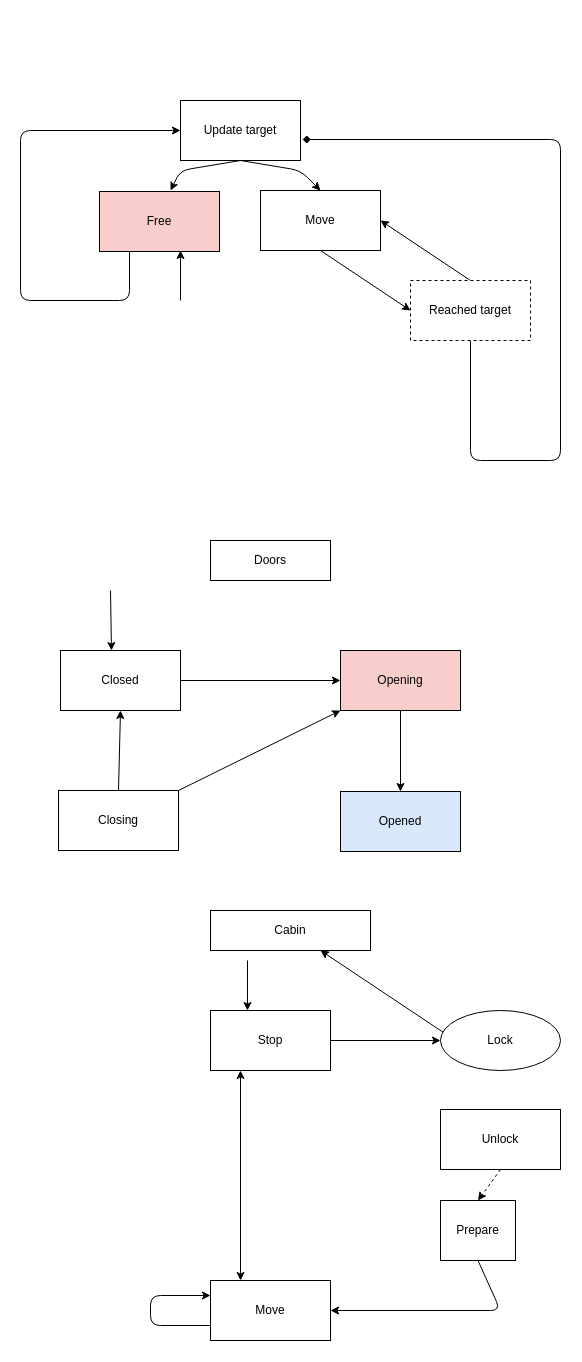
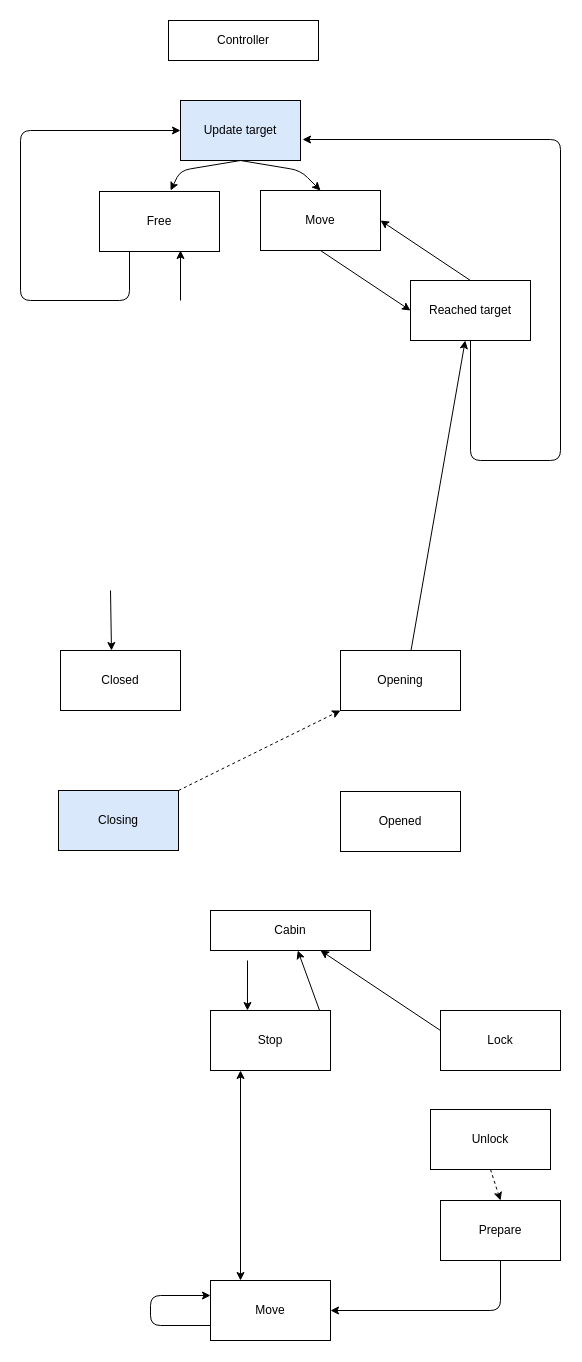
  <mxCell id="0" />
  <mxCell id="1" parent="0" />
+ <mxCell id="2" value="Controller" style="rounded=0;whiteSpace=wrap;html=1;" parent="1" vertex="1"><mxGeometry x="168" y="20" width="150" height="40" as="geometry" /></mxCell>
  <mxCell id="3" style="edgeStyle=none;rounded=1;orthogonalLoop=1;jettySize=auto;html=1;exitX=0.5;exitY=1;exitDx=0;exitDy=0;entryX=0.592;entryY=-0.017;entryDx=0;entryDy=0;entryPerimeter=0;curved=0;" parent="1" source="4" target="11" edge="1"><mxGeometry relative="1" as="geometry"><mxPoint x="170" y="190" as="targetPoint" /><Array as="points"><mxPoint x="180" y="170" /></Array></mxGeometry></mxCell>
- <mxCell id="4" value="Update target" style="whiteSpace=wrap;html=1;" parent="1" vertex="1"><mxGeometry x="180" y="100" width="120" height="60" as="geometry" /></mxCell>
+ <mxCell id="4" value="Update target" style="whiteSpace=wrap;html=1;fillColor=#dae8fc;" parent="1" vertex="1"><mxGeometry x="180" y="100" width="120" height="60" as="geometry" /></mxCell>
  <mxCell id="5" style="edgeStyle=none;rounded=0;orthogonalLoop=1;jettySize=auto;html=1;exitX=0.5;exitY=1;exitDx=0;exitDy=0;entryX=0;entryY=0.5;entryDx=0;entryDy=0;" parent="1" source="6" target="8" edge="1"><mxGeometry relative="1" as="geometry" /></mxCell>
  <mxCell id="6" value="Move" style="whiteSpace=wrap;html=1;" parent="1" vertex="1"><mxGeometry x="260" y="190" width="120" height="60" as="geometry" /></mxCell>
  <mxCell id="7" style="edgeStyle=none;rounded=0;orthogonalLoop=1;jettySize=auto;html=1;exitX=0.5;exitY=0;exitDx=0;exitDy=0;entryX=1;entryY=0.5;entryDx=0;entryDy=0;" parent="1" source="8" target="6" edge="1"><mxGeometry relative="1" as="geometry" /></mxCell>
- <mxCell id="8" value="Reached target" style="whiteSpace=wrap;html=1;dashed=1;" parent="1" vertex="1"><mxGeometry x="410" y="280" width="120" height="60" as="geometry" /></mxCell>
- <mxCell id="9" style="edgeStyle=none;rounded=1;orthogonalLoop=1;jettySize=auto;html=1;exitX=0.5;exitY=1;exitDx=0;exitDy=0;entryX=1.017;entryY=0.65;entryDx=0;entryDy=0;entryPerimeter=0;curved=0;endArrow=diamond;" parent="1" source="8" target="4" edge="1"><mxGeometry relative="1" as="geometry"><mxPoint x="620" y="130" as="targetPoint" /><Array as="points"><mxPoint x="470" y="460" /><mxPoint x="560" y="460" /><mxPoint x="560" y="139" /></Array><mxPoint x="320" y="430" as="sourcePoint" /></mxGeometry></mxCell>
+ <mxCell id="8" value="Reached target" style="whiteSpace=wrap;html=1;" parent="1" vertex="1"><mxGeometry x="410" y="280" width="120" height="60" as="geometry" /></mxCell>
+ <mxCell id="9" style="edgeStyle=none;rounded=1;orthogonalLoop=1;jettySize=auto;html=1;exitX=0.5;exitY=1;exitDx=0;exitDy=0;entryX=1.017;entryY=0.65;entryDx=0;entryDy=0;entryPerimeter=0;curved=0;" parent="1" source="8" target="4" edge="1"><mxGeometry relative="1" as="geometry"><mxPoint x="620" y="130" as="targetPoint" /><Array as="points"><mxPoint x="470" y="460" /><mxPoint x="560" y="460" /><mxPoint x="560" y="139" /></Array><mxPoint x="320" y="430" as="sourcePoint" /></mxGeometry></mxCell>
  <mxCell id="10" style="edgeStyle=none;rounded=1;orthogonalLoop=1;jettySize=auto;html=1;exitX=0.25;exitY=1;exitDx=0;exitDy=0;entryX=0;entryY=0.5;entryDx=0;entryDy=0;curved=0;" parent="1" source="11" target="4" edge="1"><mxGeometry relative="1" as="geometry"><mxPoint x="20" y="60" as="targetPoint" /><Array as="points"><mxPoint x="129" y="300" /><mxPoint x="20" y="300" /><mxPoint x="20" y="130" /></Array></mxGeometry></mxCell>
- <mxCell id="11" value="Free" style="whiteSpace=wrap;html=1;fillColor=#f8cecc;" parent="1" vertex="1"><mxGeometry x="99" y="191" width="120" height="60" as="geometry" /></mxCell>
+ <mxCell id="11" value="Free" style="whiteSpace=wrap;html=1;" parent="1" vertex="1"><mxGeometry x="99" y="191" width="120" height="60" as="geometry" /></mxCell>
  <mxCell id="12" value="" style="endArrow=classic;html=1;rounded=0;" parent="1" edge="1"><mxGeometry width="50" height="50" relative="1" as="geometry"><mxPoint x="180" y="300" as="sourcePoint" /><mxPoint x="180" y="250" as="targetPoint" /></mxGeometry></mxCell>
  <mxCell id="13" style="edgeStyle=none;rounded=1;orthogonalLoop=1;jettySize=auto;html=1;exitX=0.5;exitY=1;exitDx=0;exitDy=0;entryX=0.5;entryY=0;entryDx=0;entryDy=0;curved=0;" parent="1" source="4" target="6" edge="1"><mxGeometry relative="1" as="geometry"><Array as="points"><mxPoint x="300" y="170" /></Array></mxGeometry></mxCell>
- <mxCell id="14" value="Doors" style="whiteSpace=wrap;html=1;" parent="1" vertex="1"><mxGeometry x="210" y="540" width="120" height="40" as="geometry" /></mxCell>
- <mxCell id="15" style="edgeStyle=none;rounded=0;orthogonalLoop=1;jettySize=auto;html=1;exitX=1;exitY=0.5;exitDx=0;exitDy=0;entryX=0;entryY=0.5;entryDx=0;entryDy=0;" parent="1" source="16" target="18" edge="1"><mxGeometry relative="1" as="geometry" /></mxCell>
  <mxCell id="16" value="Closed" style="whiteSpace=wrap;html=1;" parent="1" vertex="1"><mxGeometry x="60" y="650" width="120" height="60" as="geometry" /></mxCell>
- <mxCell id="17" style="edgeStyle=none;rounded=0;orthogonalLoop=1;jettySize=auto;html=1;exitX=0.5;exitY=1;exitDx=0;exitDy=0;entryX=0.5;entryY=0;entryDx=0;entryDy=0;" parent="1" source="18" target="19" edge="1"><mxGeometry relative="1" as="geometry" /></mxCell>
- <mxCell id="18" value="Opening" style="whiteSpace=wrap;html=1;fillColor=#f8cecc;" parent="1" vertex="1"><mxGeometry x="340" y="650" width="120" height="60" as="geometry" /></mxCell>
- <mxCell id="19" value="Opened" style="whiteSpace=wrap;html=1;fillColor=#dae8fc;" parent="1" vertex="1"><mxGeometry x="340" y="791" width="120" height="60" as="geometry" /></mxCell>
- <mxCell id="20" style="edgeStyle=none;rounded=0;orthogonalLoop=1;jettySize=auto;html=1;exitX=1;exitY=0;exitDx=0;exitDy=0;entryX=0;entryY=1;entryDx=0;entryDy=0;" parent="1" source="22" target="18" edge="1"><mxGeometry relative="1" as="geometry" /></mxCell>
- <mxCell id="21" style="edgeStyle=none;rounded=0;orthogonalLoop=1;jettySize=auto;html=1;exitX=0.5;exitY=0;exitDx=0;exitDy=0;entryX=0.5;entryY=1;entryDx=0;entryDy=0;" parent="1" source="22" target="16" edge="1"><mxGeometry relative="1" as="geometry" /></mxCell>
- <mxCell id="22" value="Closing" style="whiteSpace=wrap;html=1;" parent="1" vertex="1"><mxGeometry x="58" y="790" width="120" height="60" as="geometry" /></mxCell>
+ <mxCell id="17" style="edgeStyle=none;rounded=0;orthogonalLoop=1;jettySize=auto;html=1;exitX=0.5;exitY=1;exitDx=0;exitDy=0;" parent="1" source="18" target="8" edge="1"><mxGeometry relative="1" as="geometry" /></mxCell>
+ <mxCell id="18" value="Opening" style="whiteSpace=wrap;html=1;" parent="1" vertex="1"><mxGeometry x="340" y="650" width="120" height="60" as="geometry" /></mxCell>
+ <mxCell id="19" value="Opened" style="whiteSpace=wrap;html=1;" parent="1" vertex="1"><mxGeometry x="340" y="791" width="120" height="60" as="geometry" /></mxCell>
+ <mxCell id="20" style="edgeStyle=none;rounded=0;orthogonalLoop=1;jettySize=auto;html=1;exitX=1;exitY=0;exitDx=0;exitDy=0;entryX=0;entryY=1;entryDx=0;entryDy=0;dashed=1;" parent="1" source="22" target="18" edge="1"><mxGeometry relative="1" as="geometry" /></mxCell>
+ <mxCell id="22" value="Closing" style="whiteSpace=wrap;html=1;fillColor=#dae8fc;" parent="1" vertex="1"><mxGeometry x="58" y="790" width="120" height="60" as="geometry" /></mxCell>
  <mxCell id="23" value="" style="endArrow=classic;html=1;rounded=0;" parent="1" edge="1"><mxGeometry width="50" height="50" relative="1" as="geometry"><mxPoint x="110" y="590" as="sourcePoint" /><mxPoint x="111" y="650" as="targetPoint" /></mxGeometry></mxCell>
  <mxCell id="24" value="Cabin" style="whiteSpace=wrap;html=1;" parent="1" vertex="1"><mxGeometry x="210" y="910" width="160" height="40" as="geometry" /></mxCell>
- <mxCell id="25" style="edgeStyle=none;rounded=0;orthogonalLoop=1;jettySize=auto;html=1;exitX=1;exitY=0.5;exitDx=0;exitDy=0;entryX=0;entryY=0.5;entryDx=0;entryDy=0;" parent="1" source="26" target="32" edge="1"><mxGeometry relative="1" as="geometry" /></mxCell>
+ <mxCell id="25" style="edgeStyle=none;rounded=0;orthogonalLoop=1;jettySize=auto;html=1;exitX=1;exitY=0.5;exitDx=0;exitDy=0;" parent="1" source="26" target="24" edge="1"><mxGeometry relative="1" as="geometry" /></mxCell>
  <mxCell id="26" value="Stop" style="whiteSpace=wrap;html=1;" parent="1" vertex="1"><mxGeometry x="210" y="1010" width="120" height="60" as="geometry" /></mxCell>
  <mxCell id="27" value="" style="endArrow=classic;html=1;rounded=0;entryX=0.308;entryY=0;entryDx=0;entryDy=0;entryPerimeter=0;" parent="1" edge="1"><mxGeometry width="50" height="50" relative="1" as="geometry"><mxPoint x="247" y="960" as="sourcePoint" /><mxPoint x="246.96" y="1010" as="targetPoint" /></mxGeometry></mxCell>
  <mxCell id="28" style="edgeStyle=none;rounded=1;orthogonalLoop=1;jettySize=auto;html=1;exitX=0;exitY=0.75;exitDx=0;exitDy=0;entryX=0;entryY=0.25;entryDx=0;entryDy=0;curved=0;" parent="1" source="29" target="29" edge="1"><mxGeometry relative="1" as="geometry"><mxPoint x="150" y="1270" as="targetPoint" /><Array as="points"><mxPoint x="150" y="1325" /><mxPoint x="150" y="1295" /></Array></mxGeometry></mxCell>
  <mxCell id="29" value="Move" style="whiteSpace=wrap;html=1;" parent="1" vertex="1"><mxGeometry x="210" y="1280" width="120" height="60" as="geometry" /></mxCell>
  <mxCell id="30" value="" style="endArrow=classic;startArrow=classic;html=1;rounded=0;exitX=0.25;exitY=0;exitDx=0;exitDy=0;entryX=0.25;entryY=1;entryDx=0;entryDy=0;" parent="1" source="29" target="26" edge="1"><mxGeometry width="50" height="50" relative="1" as="geometry"><mxPoint x="200" y="1070" as="sourcePoint" /><mxPoint x="250" y="1020" as="targetPoint" /></mxGeometry></mxCell>
  <mxCell id="31" style="edgeStyle=none;rounded=0;orthogonalLoop=1;jettySize=auto;html=1;exitX=0.5;exitY=1;exitDx=0;exitDy=0;" parent="1" source="32" target="24" edge="1"><mxGeometry relative="1" as="geometry" /></mxCell>
- <mxCell id="32" value="Lock" style="ellipse;whiteSpace=wrap;html=1;" parent="1" vertex="1"><mxGeometry x="440" y="1010" width="120" height="60" as="geometry" /></mxCell>
+ <mxCell id="32" value="Lock" style="whiteSpace=wrap;html=1;" parent="1" vertex="1"><mxGeometry x="440" y="1010" width="120" height="60" as="geometry" /></mxCell>
  <mxCell id="33" style="edgeStyle=none;rounded=0;orthogonalLoop=1;jettySize=auto;html=1;exitX=0.5;exitY=1;exitDx=0;exitDy=0;entryX=0.5;entryY=0;entryDx=0;entryDy=0;dashed=1;" parent="1" source="34" target="36" edge="1"><mxGeometry relative="1" as="geometry" /></mxCell>
- <mxCell id="34" value="Unlock" style="whiteSpace=wrap;html=1;" parent="1" vertex="1"><mxGeometry x="440" y="1109" width="120" height="60" as="geometry" /></mxCell>
+ <mxCell id="34" value="Unlock" style="whiteSpace=wrap;html=1;" parent="1" vertex="1"><mxGeometry x="430" y="1109" width="120" height="60" as="geometry" /></mxCell>
  <mxCell id="35" style="edgeStyle=none;rounded=1;orthogonalLoop=1;jettySize=auto;html=1;exitX=0.5;exitY=1;exitDx=0;exitDy=0;entryX=1;entryY=0.5;entryDx=0;entryDy=0;curved=0;" parent="1" source="36" target="29" edge="1"><mxGeometry relative="1" as="geometry"><mxPoint x="500" y="1330" as="targetPoint" /><Array as="points"><mxPoint x="500" y="1310" /></Array></mxGeometry></mxCell>
- <mxCell id="36" value="Prepare" style="whiteSpace=wrap;html=1;" parent="1" vertex="1"><mxGeometry x="440" y="1200" width="75" height="60" as="geometry" /></mxCell>
+ <mxCell id="36" value="Prepare" style="whiteSpace=wrap;html=1;" parent="1" vertex="1"><mxGeometry x="440" y="1200" width="120" height="60" as="geometry" /></mxCell>
